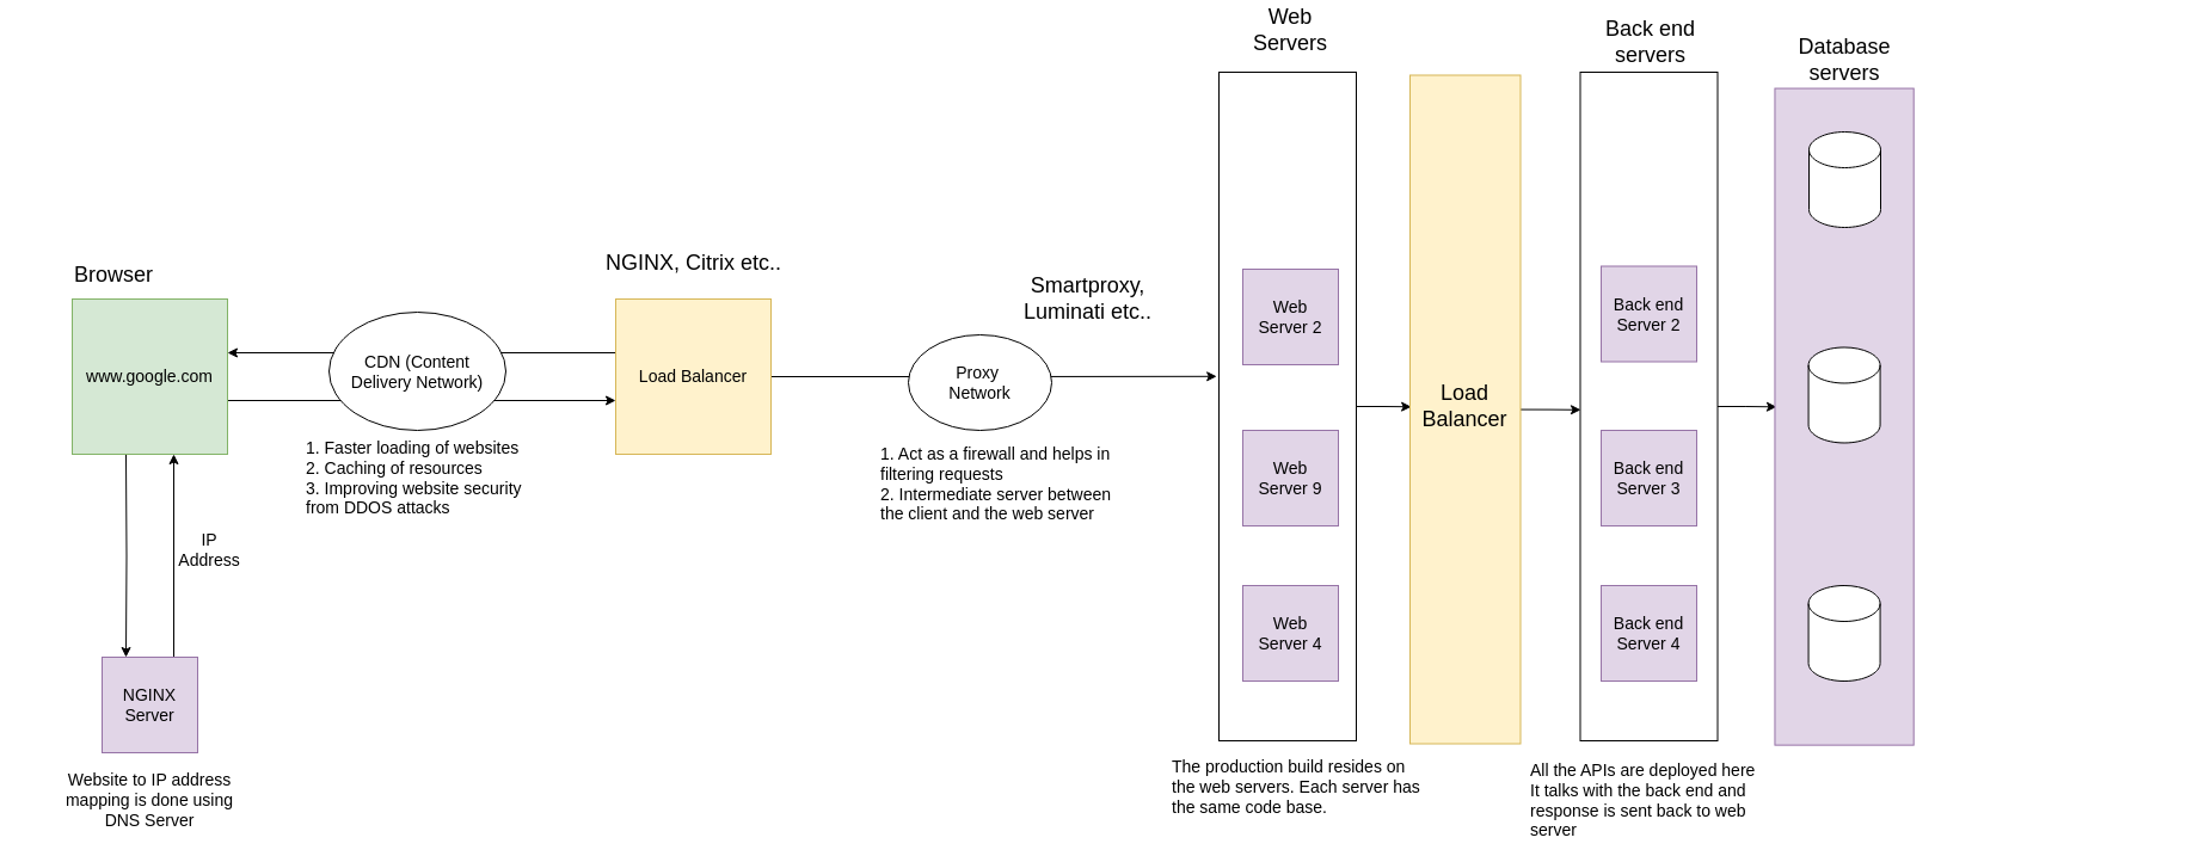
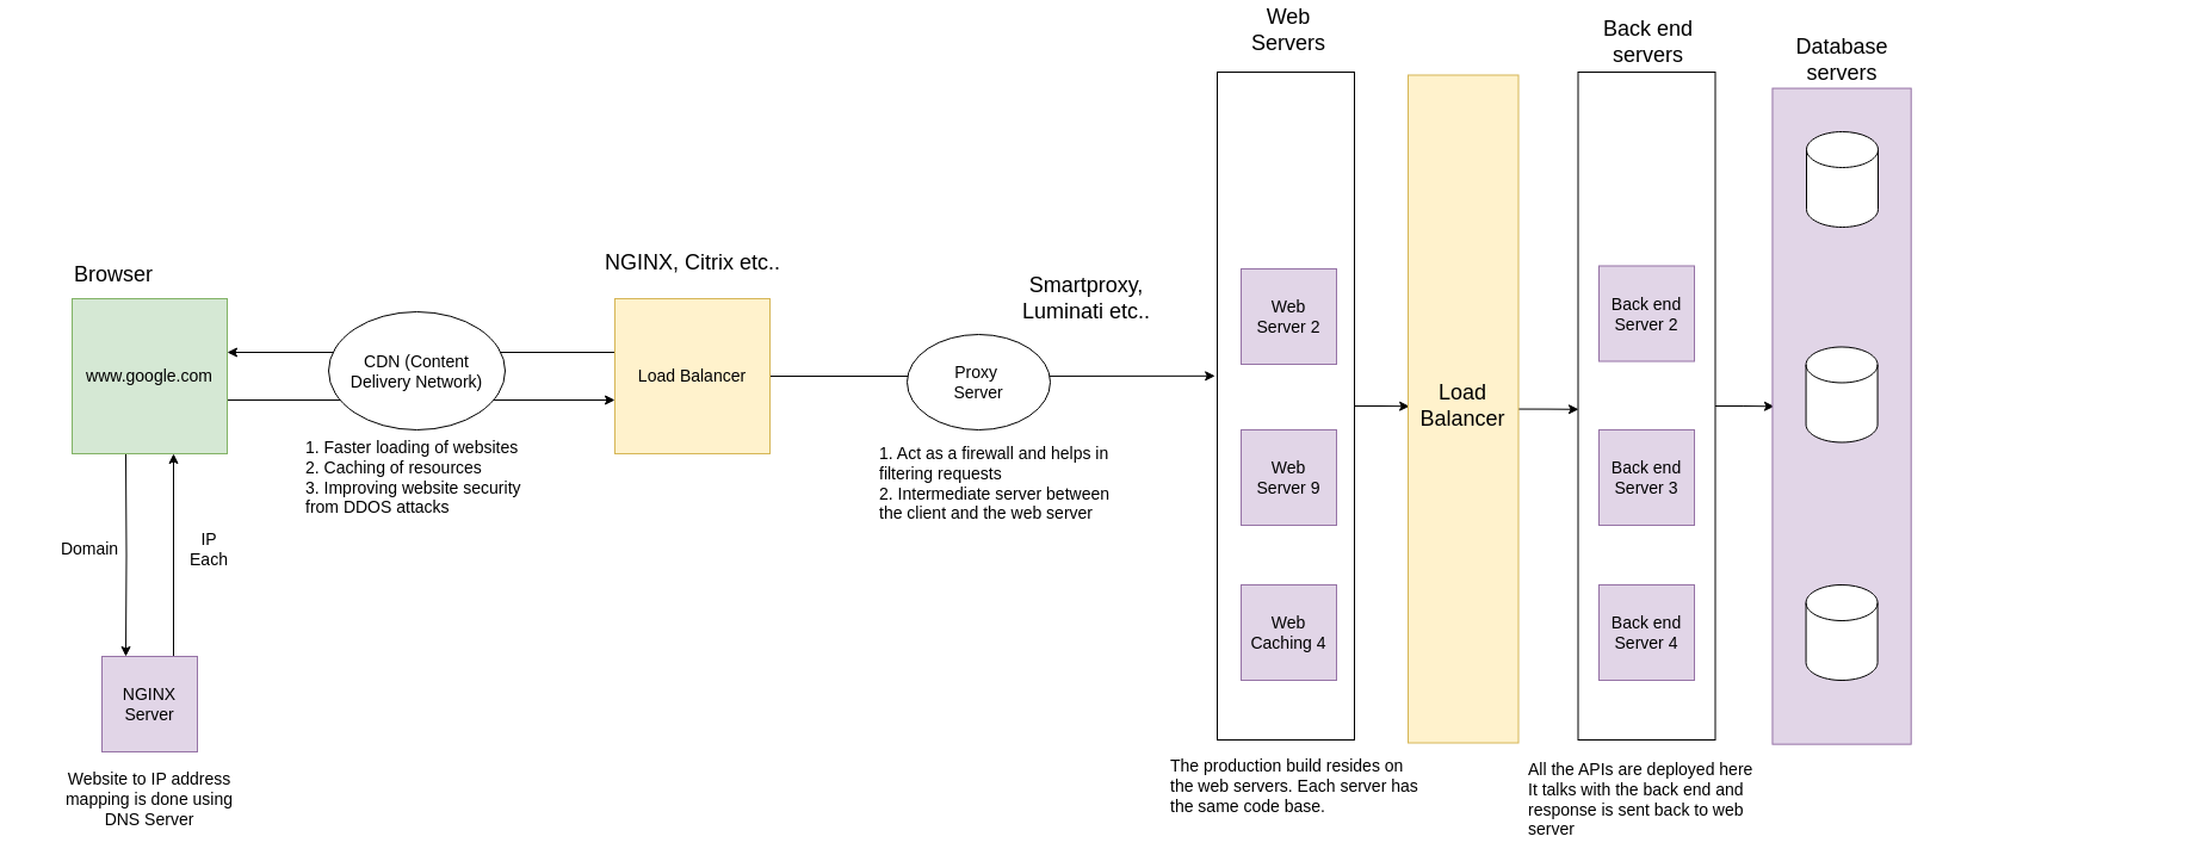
  <mxCell id="0" />
  <mxCell id="1" parent="0" />
  <mxCell id="2" style="edgeStyle=orthogonalEdgeStyle;rounded=0;orthogonalLoop=1;jettySize=auto;html=1;entryX=0.515;entryY=0.013;entryDx=0;entryDy=0;entryPerimeter=0;" parent="1" source="3" target="25" edge="1"><mxGeometry relative="1" as="geometry" /></mxCell>
  <mxCell id="3" value="" style="rounded=0;whiteSpace=wrap;html=1;rotation=-90;" parent="1" vertex="1"><mxGeometry x="1100" y="282.5" width="560" height="115" as="geometry" /></mxCell>
  <mxCell id="4" style="edgeStyle=orthogonalEdgeStyle;rounded=0;orthogonalLoop=1;jettySize=auto;html=1;entryX=0.496;entryY=0.988;entryDx=0;entryDy=0;entryPerimeter=0;" parent="1" source="5" target="20" edge="1"><mxGeometry relative="1" as="geometry" /></mxCell>
  <mxCell id="5" value="" style="rounded=0;whiteSpace=wrap;html=1;rotation=-90;" parent="1" vertex="1"><mxGeometry x="797.5" y="282.5" width="560" height="115" as="geometry" /></mxCell>
  <mxCell id="6" style="edgeStyle=orthogonalEdgeStyle;rounded=0;orthogonalLoop=1;jettySize=auto;html=1;entryX=0.25;entryY=0;entryDx=0;entryDy=0;" parent="1" target="10" edge="1"><mxGeometry relative="1" as="geometry"><mxPoint x="105" y="380" as="sourcePoint" /><mxPoint x="105" y="490" as="targetPoint" /></mxGeometry></mxCell>
  <mxCell id="7" style="edgeStyle=orthogonalEdgeStyle;rounded=0;orthogonalLoop=1;jettySize=auto;html=1;entryX=0;entryY=0.5;entryDx=0;entryDy=0;" parent="1" edge="1"><mxGeometry relative="1" as="geometry"><mxPoint x="190" y="335" as="sourcePoint" /><mxPoint x="515" y="335" as="targetPoint" /></mxGeometry></mxCell>
  <mxCell id="8" value="&lt;font style=&quot;font-size: 14px&quot;&gt;www.google.com&lt;/font&gt;" style="whiteSpace=wrap;html=1;aspect=fixed;fillColor=#d5e8d4;strokeColor=#82b366;" parent="1" vertex="1"><mxGeometry x="60" y="250" width="130" height="130" as="geometry" /></mxCell>
  <mxCell id="9" style="edgeStyle=orthogonalEdgeStyle;rounded=0;orthogonalLoop=1;jettySize=auto;html=1;exitX=0.75;exitY=0;exitDx=0;exitDy=0;" parent="1" source="10" edge="1"><mxGeometry relative="1" as="geometry"><mxPoint x="145" y="490" as="sourcePoint" /><mxPoint x="145" y="380" as="targetPoint" /></mxGeometry></mxCell>
  <mxCell id="10" value="&lt;font style=&quot;font-size: 14px&quot;&gt;NGINX&lt;br&gt;Server&lt;/font&gt;" style="whiteSpace=wrap;html=1;aspect=fixed;fillColor=#e1d5e7;strokeColor=#9673a6;" parent="1" vertex="1"><mxGeometry x="85" y="550" width="80" height="80" as="geometry" /></mxCell>
  <mxCell id="11" value="&lt;font style=&quot;font-size: 18px&quot;&gt;Browser&lt;/font&gt;" style="text;html=1;strokeColor=none;fillColor=none;align=center;verticalAlign=middle;whiteSpace=wrap;rounded=0;" parent="1" vertex="1"><mxGeometry x="75" y="220" width="40" height="20" as="geometry" /></mxCell>
- <mxCell id="12" value="&lt;font style=&quot;font-size: 14px&quot;&gt;IP Address&lt;/font&gt;" style="text;html=1;strokeColor=none;fillColor=none;align=center;verticalAlign=middle;whiteSpace=wrap;rounded=0;" parent="1" vertex="1"><mxGeometry x="155" y="450" width="40" height="20" as="geometry" /></mxCell>
+ <mxCell id="12" value="&lt;font style=&quot;font-size: 14px&quot;&gt;IP Each&lt;/font&gt;" style="text;html=1;strokeColor=none;fillColor=none;align=center;verticalAlign=middle;whiteSpace=wrap;rounded=0;" parent="1" vertex="1"><mxGeometry x="155" y="450" width="40" height="20" as="geometry" /></mxCell>
  <mxCell id="13" style="edgeStyle=orthogonalEdgeStyle;rounded=0;orthogonalLoop=1;jettySize=auto;html=1;entryX=0.545;entryY=-0.016;entryDx=0;entryDy=0;entryPerimeter=0;" parent="1" source="15" target="5" edge="1"><mxGeometry relative="1" as="geometry" /></mxCell>
  <mxCell id="14" style="edgeStyle=orthogonalEdgeStyle;rounded=0;orthogonalLoop=1;jettySize=auto;html=1;entryX=1;entryY=0.5;entryDx=0;entryDy=0;" parent="1" edge="1"><mxGeometry relative="1" as="geometry"><mxPoint x="515" y="295" as="sourcePoint" /><mxPoint x="190" y="295" as="targetPoint" /></mxGeometry></mxCell>
  <mxCell id="15" value="&lt;font style=&quot;font-size: 14px&quot;&gt;Load Balancer&lt;/font&gt;" style="whiteSpace=wrap;html=1;aspect=fixed;fillColor=#fff2cc;strokeColor=#d6b656;" parent="1" vertex="1"><mxGeometry x="515" y="250" width="130" height="130" as="geometry" /></mxCell>
  <mxCell id="16" value="&lt;font style=&quot;font-size: 14px&quot;&gt;Web&lt;br&gt;Server 2&lt;/font&gt;" style="whiteSpace=wrap;html=1;aspect=fixed;fillColor=#e1d5e7;strokeColor=#9673a6;" parent="1" vertex="1"><mxGeometry x="1040" y="225" width="80" height="80" as="geometry" /></mxCell>
  <mxCell id="17" value="&lt;font style=&quot;font-size: 14px&quot;&gt;Web&lt;br&gt;Server 9&lt;/font&gt;" style="whiteSpace=wrap;html=1;aspect=fixed;fillColor=#e1d5e7;strokeColor=#9673a6;" parent="1" vertex="1"><mxGeometry x="1040" y="360" width="80" height="80" as="geometry" /></mxCell>
- <mxCell id="18" value="&lt;font style=&quot;font-size: 14px&quot;&gt;Web&lt;br&gt;Server 4&lt;/font&gt;" style="whiteSpace=wrap;html=1;aspect=fixed;fillColor=#e1d5e7;strokeColor=#9673a6;" parent="1" vertex="1"><mxGeometry x="1040" y="490" width="80" height="80" as="geometry" /></mxCell>
+ <mxCell id="18" value="&lt;font style=&quot;font-size: 14px&quot;&gt;Web&lt;br&gt;Caching 4&lt;/font&gt;" style="whiteSpace=wrap;html=1;aspect=fixed;fillColor=#e1d5e7;strokeColor=#9673a6;" parent="1" vertex="1"><mxGeometry x="1040" y="490" width="80" height="80" as="geometry" /></mxCell>
  <mxCell id="19" style="edgeStyle=orthogonalEdgeStyle;rounded=0;orthogonalLoop=1;jettySize=auto;html=1;entryX=0.495;entryY=0.004;entryDx=0;entryDy=0;entryPerimeter=0;" parent="1" source="20" target="3" edge="1"><mxGeometry relative="1" as="geometry" /></mxCell>
  <mxCell id="20" value="" style="rounded=0;whiteSpace=wrap;html=1;rotation=90;fillColor=#fff2cc;strokeColor=#d6b656;" parent="1" vertex="1"><mxGeometry x="946.25" y="296.25" width="560" height="92.5" as="geometry" /></mxCell>
  <mxCell id="21" value="&lt;div&gt;&lt;span style=&quot;font-size: 18px&quot;&gt;Load&lt;/span&gt;&lt;/div&gt;&lt;font style=&quot;font-size: 18px&quot;&gt;&lt;div&gt;&lt;span&gt;Balancer&lt;/span&gt;&lt;/div&gt;&lt;/font&gt;" style="text;html=1;strokeColor=none;fillColor=none;align=center;verticalAlign=middle;whiteSpace=wrap;rounded=0;" parent="1" vertex="1"><mxGeometry x="1206.25" y="330" width="40" height="20" as="geometry" /></mxCell>
  <mxCell id="22" value="&lt;span style=&quot;font-size: 14px&quot;&gt;Back end&lt;/span&gt;&lt;br style=&quot;font-size: 14px&quot;&gt;&lt;span style=&quot;font-size: 14px&quot;&gt;Server 2&lt;/span&gt;" style="whiteSpace=wrap;html=1;aspect=fixed;fillColor=#e1d5e7;strokeColor=#9673a6;" parent="1" vertex="1"><mxGeometry x="1340" y="222.5" width="80" height="80" as="geometry" /></mxCell>
  <mxCell id="23" value="&lt;span style=&quot;font-size: 14px&quot;&gt;Back end&lt;/span&gt;&lt;br style=&quot;font-size: 14px&quot;&gt;&lt;span style=&quot;font-size: 14px&quot;&gt;Server 3&lt;/span&gt;" style="whiteSpace=wrap;html=1;aspect=fixed;fillColor=#e1d5e7;strokeColor=#9673a6;" parent="1" vertex="1"><mxGeometry x="1340" y="360" width="80" height="80" as="geometry" /></mxCell>
  <mxCell id="24" value="&lt;span style=&quot;font-size: 14px&quot;&gt;Back end&lt;/span&gt;&lt;br style=&quot;font-size: 14px&quot;&gt;&lt;span style=&quot;font-size: 14px&quot;&gt;Server 4&lt;/span&gt;" style="whiteSpace=wrap;html=1;aspect=fixed;fillColor=#e1d5e7;strokeColor=#9673a6;" parent="1" vertex="1"><mxGeometry x="1340" y="490" width="80" height="80" as="geometry" /></mxCell>
  <mxCell id="25" value="" style="rounded=0;whiteSpace=wrap;html=1;rotation=-90;fillColor=#e1d5e7;strokeColor=#9673a6;" parent="1" vertex="1"><mxGeometry x="1268.54" y="290.47" width="550.07" height="116.25" as="geometry" /></mxCell>
  <mxCell id="26" value="" style="shape=cylinder3;whiteSpace=wrap;html=1;boundedLbl=1;backgroundOutline=1;size=15;" parent="1" vertex="1"><mxGeometry x="1514" y="110" width="60" height="80" as="geometry" /></mxCell>
  <mxCell id="27" value="" style="shape=cylinder3;whiteSpace=wrap;html=1;boundedLbl=1;backgroundOutline=1;size=15;" parent="1" vertex="1"><mxGeometry x="1513.57" y="290.47" width="60" height="80" as="geometry" /></mxCell>
  <mxCell id="28" value="" style="shape=cylinder3;whiteSpace=wrap;html=1;boundedLbl=1;backgroundOutline=1;size=15;" parent="1" vertex="1"><mxGeometry x="1513.57" y="490" width="60" height="80" as="geometry" /></mxCell>
  <mxCell id="29" value="&lt;font style=&quot;font-size: 18px&quot;&gt;Database servers&lt;/font&gt;" style="text;html=1;strokeColor=none;fillColor=none;align=center;verticalAlign=middle;whiteSpace=wrap;rounded=0;" parent="1" vertex="1"><mxGeometry x="1524" y="40" width="40" height="20" as="geometry" /></mxCell>
  <mxCell id="30" value="&lt;font style=&quot;font-size: 18px&quot;&gt;Web&lt;br&gt;Servers&lt;br&gt;&lt;/font&gt;" style="text;html=1;strokeColor=none;fillColor=none;align=center;verticalAlign=middle;whiteSpace=wrap;rounded=0;" parent="1" vertex="1"><mxGeometry x="1060" y="20" width="40" height="10" as="geometry" /></mxCell>
  <mxCell id="31" value="&lt;font style=&quot;font-size: 18px&quot;&gt;Back end&lt;br&gt;servers&lt;br&gt;&lt;/font&gt;" style="text;html=1;strokeColor=none;fillColor=none;align=center;verticalAlign=middle;whiteSpace=wrap;rounded=0;" parent="1" vertex="1"><mxGeometry x="1340" y="30" width="82.5" height="10" as="geometry" /></mxCell>
  <mxCell id="32" value="&lt;font style=&quot;font-size: 14px&quot;&gt;Website to IP address &lt;br&gt;mapping is done using &lt;br&gt;DNS Server&lt;/font&gt;" style="text;html=1;strokeColor=none;fillColor=none;align=center;verticalAlign=middle;whiteSpace=wrap;rounded=0;" parent="1" vertex="1"><mxGeometry x="20" y="660" width="210" height="20" as="geometry" /></mxCell>
+ <mxCell id="33" value="&lt;span style=&quot;font-size: 14px&quot;&gt;Domain&lt;/span&gt;" style="text;html=1;strokeColor=none;fillColor=none;align=center;verticalAlign=middle;whiteSpace=wrap;rounded=0;" parent="1" vertex="1"><mxGeometry x="55" y="450" width="40" height="20" as="geometry" /></mxCell>
  <mxCell id="34" value="&lt;span style=&quot;font-size: 14px&quot;&gt;CDN (Content&lt;/span&gt;&lt;br style=&quot;font-size: 14px&quot;&gt;&lt;span style=&quot;font-size: 14px&quot;&gt;Delivery Network)&lt;/span&gt;" style="ellipse;whiteSpace=wrap;html=1;" parent="1" vertex="1"><mxGeometry x="275" y="261" width="148" height="99" as="geometry" /></mxCell>
  <mxCell id="35" value="&lt;div style=&quot;text-align: left ; font-size: 14px&quot;&gt;&lt;font style=&quot;font-size: 14px&quot;&gt;1. Faster loading of websites&lt;/font&gt;&lt;/div&gt;&lt;div style=&quot;text-align: left ; font-size: 14px&quot;&gt;&lt;span&gt;&lt;font style=&quot;font-size: 14px&quot;&gt;2. Caching of resources&lt;/font&gt;&lt;/span&gt;&lt;/div&gt;&lt;div style=&quot;text-align: left ; font-size: 14px&quot;&gt;&lt;font style=&quot;font-size: 14px&quot;&gt;3. Improving website security from DDOS attacks&lt;/font&gt;&lt;/div&gt;" style="text;html=1;strokeColor=none;fillColor=none;align=center;verticalAlign=middle;whiteSpace=wrap;rounded=0;" parent="1" vertex="1"><mxGeometry x="255" y="390" width="210" height="20" as="geometry" /></mxCell>
- <mxCell id="36" value="&lt;font style=&quot;font-size: 14px&quot;&gt;Proxy&amp;nbsp;&lt;br&gt;Network&lt;/font&gt;" style="ellipse;whiteSpace=wrap;html=1;" parent="1" vertex="1"><mxGeometry x="760" y="280" width="120" height="80" as="geometry" /></mxCell>
+ <mxCell id="36" value="&lt;font style=&quot;font-size: 14px&quot;&gt;Proxy&amp;nbsp;&lt;br&gt;Server&lt;/font&gt;" style="ellipse;whiteSpace=wrap;html=1;" parent="1" vertex="1"><mxGeometry x="760" y="280" width="120" height="80" as="geometry" /></mxCell>
  <mxCell id="37" value="&lt;div style=&quot;text-align: left ; font-size: 14px&quot;&gt;1. Act as a firewall and helps in filtering requests&lt;/div&gt;&lt;div style=&quot;text-align: left ; font-size: 14px&quot;&gt;2. Intermediate server between the client and the web server&lt;/div&gt;" style="text;html=1;strokeColor=none;fillColor=none;align=center;verticalAlign=middle;whiteSpace=wrap;rounded=0;" parent="1" vertex="1"><mxGeometry x="736.25" y="380" width="210" height="50" as="geometry" /></mxCell>
  <mxCell id="38" value="&lt;div style=&quot;text-align: left ; font-size: 14px&quot;&gt;The production build resides on the web servers. Each server has the same code base.&lt;/div&gt;" style="text;html=1;strokeColor=none;fillColor=none;align=center;verticalAlign=middle;whiteSpace=wrap;rounded=0;" parent="1" vertex="1"><mxGeometry x="980" y="634" width="210" height="50" as="geometry" /></mxCell>
  <mxCell id="39" value="&lt;div style=&quot;text-align: left ; font-size: 14px&quot;&gt;All the APIs are deployed here&lt;/div&gt;&lt;div style=&quot;text-align: left ; font-size: 14px&quot;&gt;It talks with the back end and response is sent back to web server&lt;/div&gt;" style="text;html=1;strokeColor=none;fillColor=none;align=center;verticalAlign=middle;whiteSpace=wrap;rounded=0;" parent="1" vertex="1"><mxGeometry x="1280" y="645" width="210" height="50" as="geometry" /></mxCell>
  <mxCell id="40" value="&lt;span style=&quot;font-size: 18px&quot;&gt;Smartproxy, Luminati etc..&lt;/span&gt;" style="text;html=1;strokeColor=none;fillColor=none;align=center;verticalAlign=middle;whiteSpace=wrap;rounded=0;" vertex="1" parent="1"><mxGeometry x="829.5" y="240" width="161" height="20" as="geometry" /></mxCell>
  <mxCell id="41" value="&lt;font style=&quot;font-size: 18px&quot;&gt;NGINX, Citrix etc..&lt;/font&gt;" style="text;html=1;strokeColor=none;fillColor=none;align=center;verticalAlign=middle;whiteSpace=wrap;rounded=0;" vertex="1" parent="1"><mxGeometry x="499.5" y="210" width="161" height="20" as="geometry" /></mxCell>
